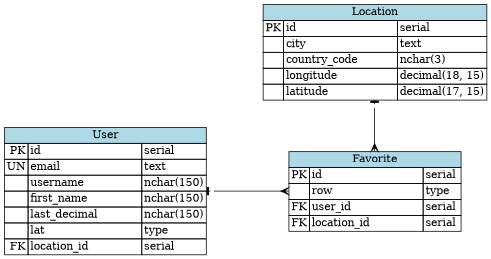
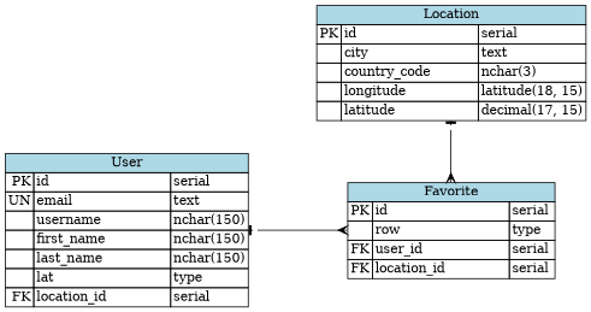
  digraph {
    nodesep=1.5
    splines=ortho
    node [shape=plain]
    edge [arrowhead=tee arrowtail=crow dir=both]
-   n1 [label=<   <table border="0" cellborder="1" cellspacing="0">     <tr><td bgcolor="lightblue" colspan="3">User</td></tr>     <tr><td align="right">PK</td><td align="left" width="150px">id</td><td align="left" width="50px">serial</td></tr>     <tr><td align="right">UN</td><td align="left" width="150px">email</td><td align="left" width="50px">text</td></tr>     <tr><td align="right"></td><td align="left" width="150px">username</td><td align="left" width="50px">nchar(150)</td></tr>     <tr><td align="right"></td><td align="left" width="150px">first_name</td><td align="left" width="50px">nchar(150)</td></tr>     <tr><td align="right"></td><td align="left" width="150px">last_decimal</td><td align="left" width="50px">nchar(150)</td></tr>     <tr><td align="right"></td><td align="left" width="150px">lat</td><td align="left" width="50px">type</td></tr>     <tr><td align="right">FK</td><td align="left" width="150px">location_id</td><td align="left" width="50px">serial</td></tr>   </table>   >]
+   n1 [label=<   <table border="0" cellborder="1" cellspacing="0">     <tr><td bgcolor="lightblue" colspan="3">User</td></tr>     <tr><td align="right">PK</td><td align="left" width="150px">id</td><td align="left" width="50px">serial</td></tr>     <tr><td align="right">UN</td><td align="left" width="150px">email</td><td align="left" width="50px">text</td></tr>     <tr><td align="right"></td><td align="left" width="150px">username</td><td align="left" width="50px">nchar(150)</td></tr>     <tr><td align="right"></td><td align="left" width="150px">first_name</td><td align="left" width="50px">nchar(150)</td></tr>     <tr><td align="right"></td><td align="left" width="150px">last_name</td><td align="left" width="50px">nchar(150)</td></tr>     <tr><td align="right"></td><td align="left" width="150px">lat</td><td align="left" width="50px">type</td></tr>     <tr><td align="right">FK</td><td align="left" width="150px">location_id</td><td align="left" width="50px">serial</td></tr>   </table>   >]
    n2 [label=<   <table border="0" cellborder="1" cellspacing="0">     <tr><td bgcolor="lightblue" colspan="3">Favorite</td></tr>     <tr><td align="right">PK</td><td align="left" width="150px">id</td><td align="left" width="50px">serial</td></tr>     <tr><td align="right"></td><td align="left" width="150px">row</td><td align="left" width="50px">type</td></tr>     <tr><td align="right">FK</td><td align="left" width="150px">user_id</td><td align="left" width="50px">serial</td></tr>     <tr><td align="right">FK</td><td align="left" width="150px">location_id</td><td align="left" width="50px">serial</td></tr>   </table>   >]
-   n3 [label=<   <table border="0" cellborder="1" cellspacing="0">     <tr><td bgcolor="lightblue" colspan="3">Location</td></tr>     <tr><td align="right">PK</td><td align="left" width="150px">id</td><td align="left" width="50px">serial</td></tr>     <tr><td align="right"></td><td align="left" width="150px">city</td><td align="left" width="50px">text</td></tr>     <tr><td align="right"></td><td align="left" width="150px">country_code</td><td align="left" width="50px">nchar(3)</td></tr>     <tr><td align="right"></td><td align="left" width="150px">longitude</td><td align="left" width="50px">decimal(18, 15)</td></tr>     <tr><td align="right"></td><td align="left" width="150px">latitude</td><td align="left" width="50px">decimal(17, 15)</td></tr>   </table>   >]
+   n3 [label=<   <table border="0" cellborder="1" cellspacing="0">     <tr><td bgcolor="lightblue" colspan="3">Location</td></tr>     <tr><td align="right">PK</td><td align="left" width="150px">id</td><td align="left" width="50px">serial</td></tr>     <tr><td align="right"></td><td align="left" width="150px">city</td><td align="left" width="50px">text</td></tr>     <tr><td align="right"></td><td align="left" width="150px">country_code</td><td align="left" width="50px">nchar(3)</td></tr>     <tr><td align="right"></td><td align="left" width="150px">longitude</td><td align="left" width="50px">latitude(18, 15)</td></tr>     <tr><td align="right"></td><td align="left" width="150px">latitude</td><td align="left" width="50px">decimal(17, 15)</td></tr>   </table>   >]
    subgraph sub_1 {
      rank=same
      n1
      n2
    }
    n1 -> n2
    n3 -> n2
  }
